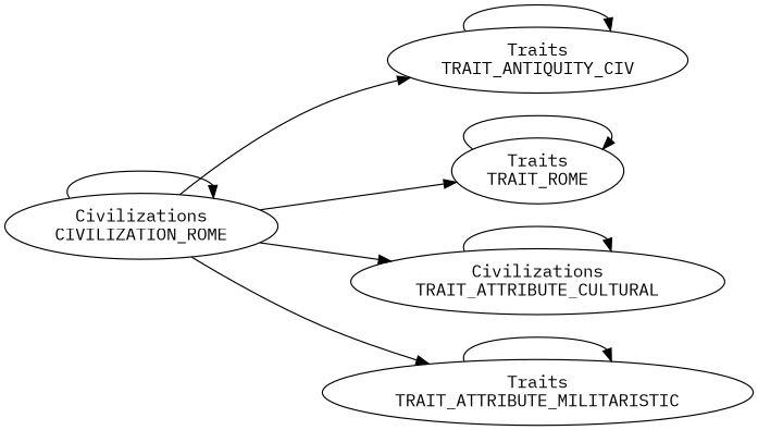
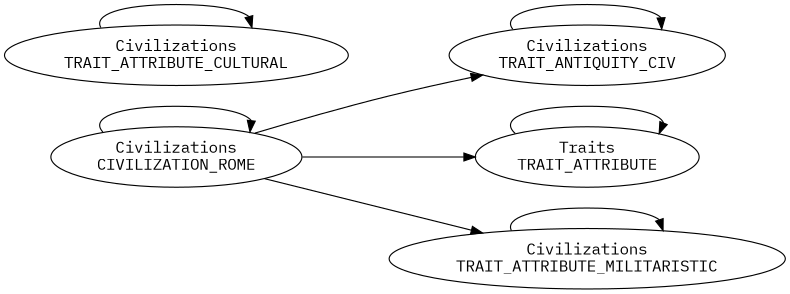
  digraph {
    fontname="IBM Plex Mono"
    rankdir=LR
    node [fontname="IBM Plex Mono"]
    edge [fontname="IBM Plex Mono"]
    n1 [label="Civilizations\nCIVILIZATION_ROME"]
-   n2 [label="Traits\nTRAIT_ANTIQUITY_CIV"]
-   n3 [label="Traits\nTRAIT_ROME"]
+   n2 [label="Civilizations\nTRAIT_ANTIQUITY_CIV"]
+   n3 [label="Traits\nTRAIT_ATTRIBUTE"]
    n4 [label="Civilizations\nTRAIT_ATTRIBUTE_CULTURAL"]
-   n5 [label="Traits\nTRAIT_ATTRIBUTE_MILITARISTIC"]
+   n5 [label="Civilizations\nTRAIT_ATTRIBUTE_MILITARISTIC"]
    n1 -> n1
    n1 -> n2
    n1 -> n3
-   n1 -> n4
    n1 -> n5
    n2 -> n2
    n3 -> n3
    n4 -> n4
    n5 -> n5
  }
